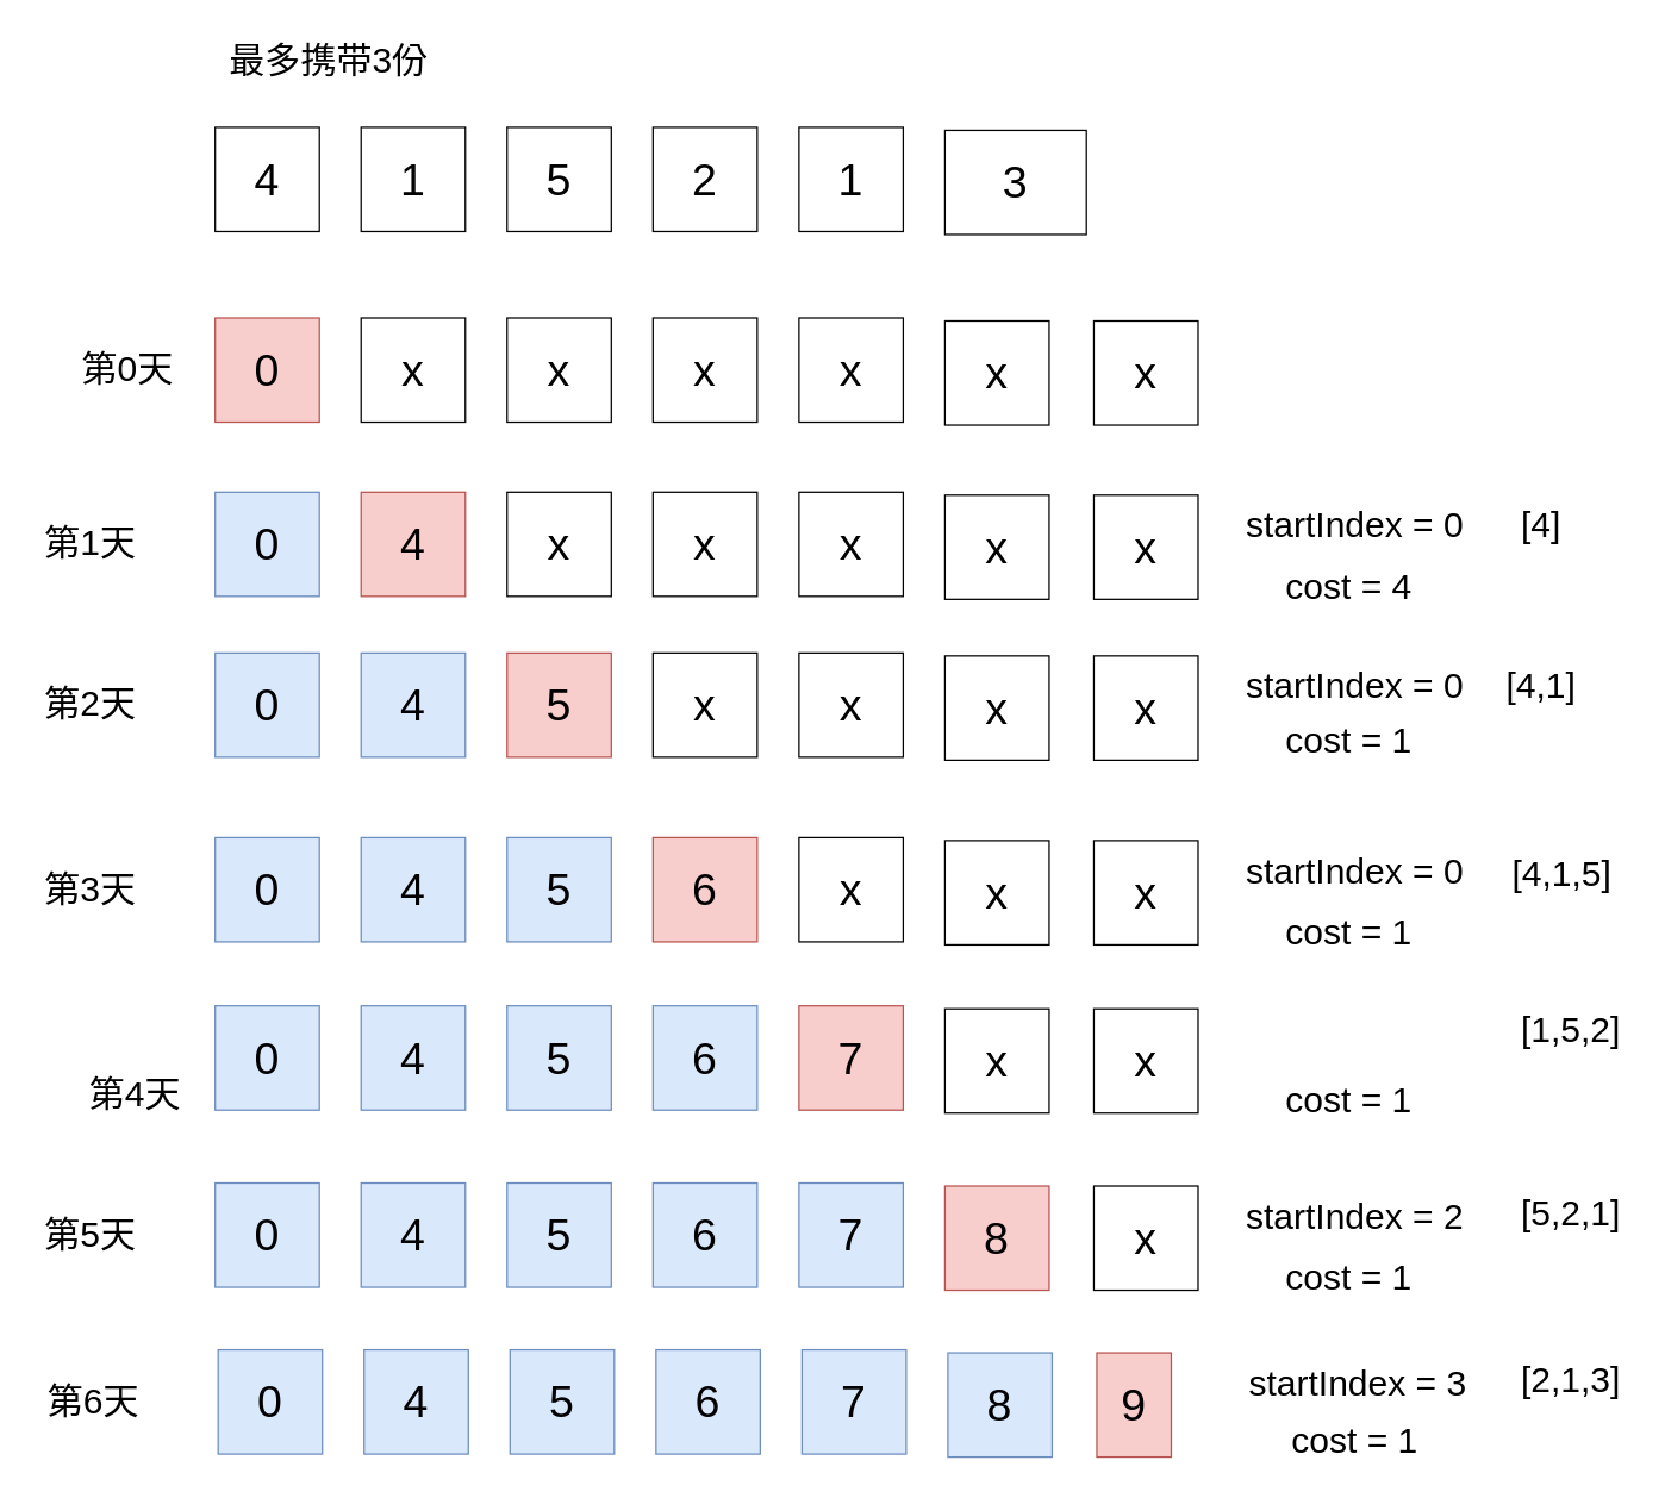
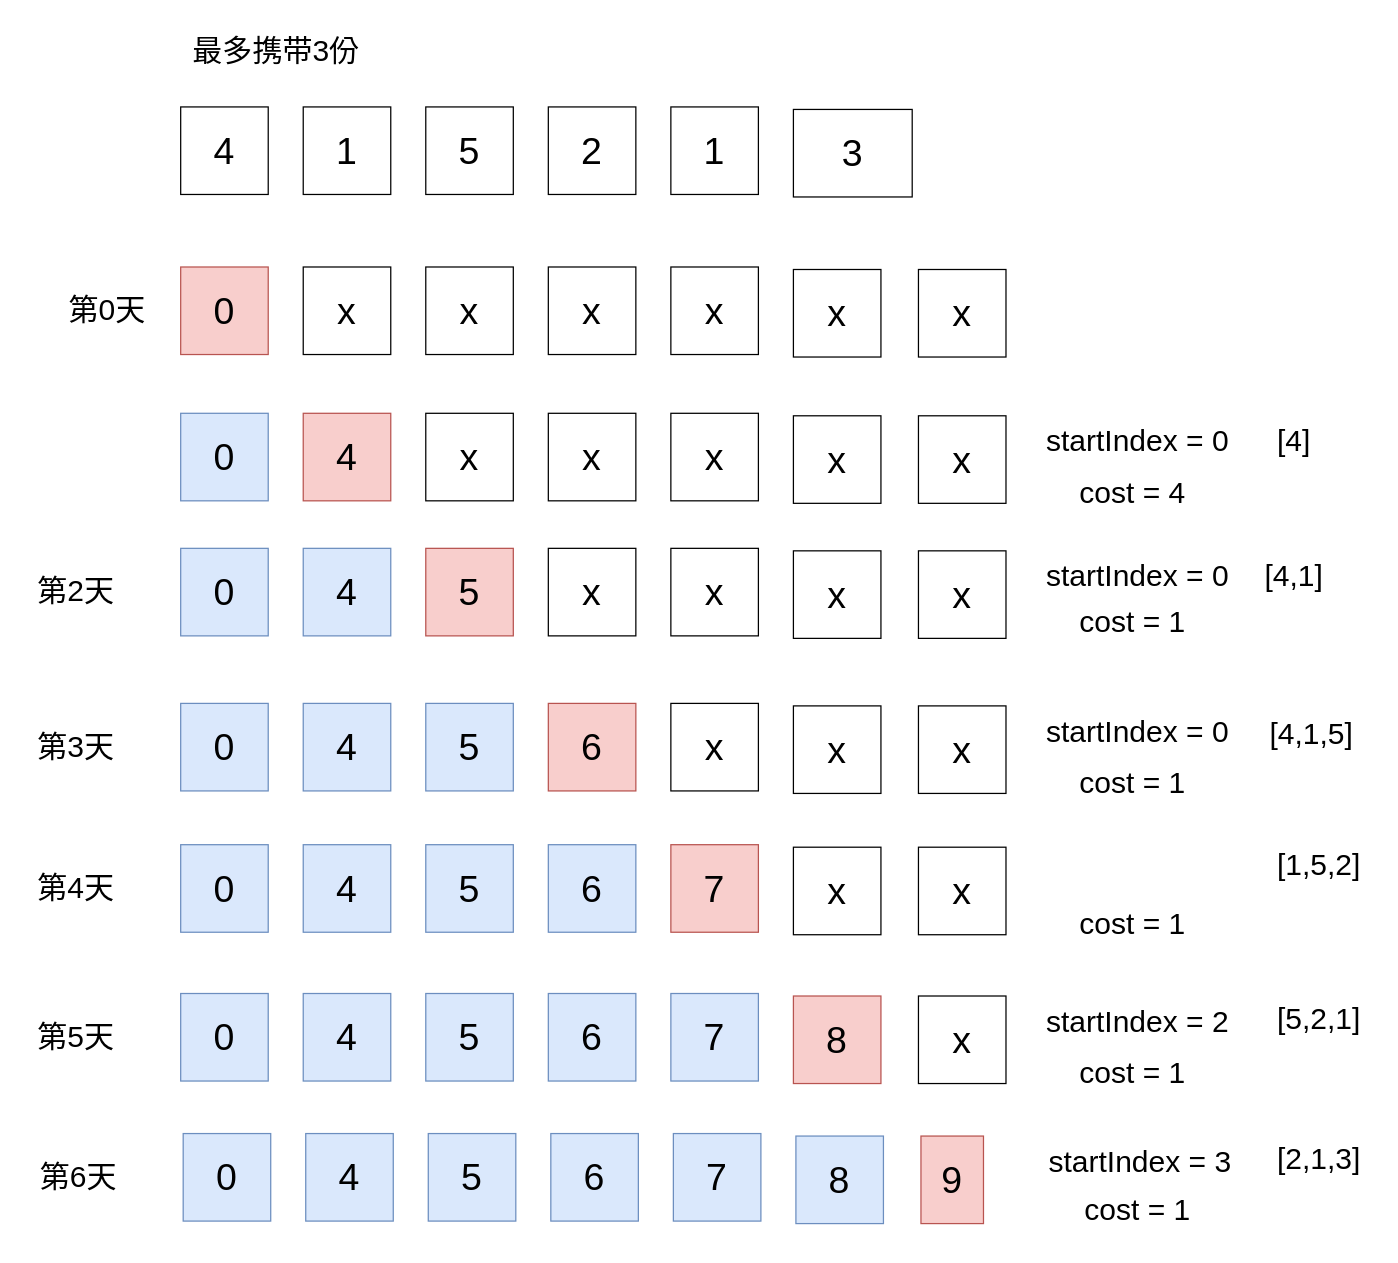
  <mxCell id="0" />
  <mxCell id="1" parent="0" />
  <mxCell id="2" value="4" style="rounded=0;whiteSpace=wrap;html=1;fontSize=30;" vertex="1" parent="1"><mxGeometry x="144" y="85" width="70" height="70" as="geometry" /></mxCell>
  <mxCell id="3" value="1" style="rounded=0;whiteSpace=wrap;html=1;fontSize=30;" vertex="1" parent="1"><mxGeometry x="242" y="85" width="70" height="70" as="geometry" /></mxCell>
  <mxCell id="4" value="5" style="rounded=0;whiteSpace=wrap;html=1;fontSize=30;" vertex="1" parent="1"><mxGeometry x="340" y="85" width="70" height="70" as="geometry" /></mxCell>
  <mxCell id="5" value="2" style="rounded=0;whiteSpace=wrap;html=1;fontSize=30;" vertex="1" parent="1"><mxGeometry x="438" y="85" width="70" height="70" as="geometry" /></mxCell>
  <mxCell id="6" value="1" style="rounded=0;whiteSpace=wrap;html=1;fontSize=30;" vertex="1" parent="1"><mxGeometry x="536" y="85" width="70" height="70" as="geometry" /></mxCell>
  <mxCell id="7" value="3" style="rounded=0;whiteSpace=wrap;html=1;fontSize=30;" vertex="1" parent="1"><mxGeometry x="634" y="87" width="95" height="70" as="geometry" /></mxCell>
  <mxCell id="8" value="最多携带3份" style="text;html=1;align=center;verticalAlign=middle;resizable=0;points=[];autosize=1;strokeColor=none;fillColor=none;fontSize=24;" vertex="1" parent="1"><mxGeometry x="144" y="20" width="151" height="41" as="geometry" /></mxCell>
  <mxCell id="9" value="0" style="rounded=0;whiteSpace=wrap;html=1;fontSize=30;fillColor=#f8cecc;strokeColor=#b85450;" vertex="1" parent="1"><mxGeometry x="144" y="213" width="70" height="70" as="geometry" /></mxCell>
  <mxCell id="10" value="x" style="rounded=0;whiteSpace=wrap;html=1;fontSize=30;" vertex="1" parent="1"><mxGeometry x="242" y="213" width="70" height="70" as="geometry" /></mxCell>
  <mxCell id="11" value="x" style="rounded=0;whiteSpace=wrap;html=1;fontSize=30;" vertex="1" parent="1"><mxGeometry x="340" y="213" width="70" height="70" as="geometry" /></mxCell>
  <mxCell id="12" value="x" style="rounded=0;whiteSpace=wrap;html=1;fontSize=30;" vertex="1" parent="1"><mxGeometry x="438" y="213" width="70" height="70" as="geometry" /></mxCell>
  <mxCell id="13" value="x" style="rounded=0;whiteSpace=wrap;html=1;fontSize=30;" vertex="1" parent="1"><mxGeometry x="536" y="213" width="70" height="70" as="geometry" /></mxCell>
  <mxCell id="14" value="x" style="rounded=0;whiteSpace=wrap;html=1;fontSize=30;" vertex="1" parent="1"><mxGeometry x="634" y="215" width="70" height="70" as="geometry" /></mxCell>
  <mxCell id="15" value="0" style="rounded=0;whiteSpace=wrap;html=1;fontSize=30;fillColor=#dae8fc;strokeColor=#6c8ebf;" vertex="1" parent="1"><mxGeometry x="144" y="330" width="70" height="70" as="geometry" /></mxCell>
  <mxCell id="16" value="4" style="rounded=0;whiteSpace=wrap;html=1;fontSize=30;fillColor=#f8cecc;strokeColor=#b85450;" vertex="1" parent="1"><mxGeometry x="242" y="330" width="70" height="70" as="geometry" /></mxCell>
  <mxCell id="17" value="x" style="rounded=0;whiteSpace=wrap;html=1;fontSize=30;" vertex="1" parent="1"><mxGeometry x="340" y="330" width="70" height="70" as="geometry" /></mxCell>
  <mxCell id="18" value="x" style="rounded=0;whiteSpace=wrap;html=1;fontSize=30;" vertex="1" parent="1"><mxGeometry x="438" y="330" width="70" height="70" as="geometry" /></mxCell>
  <mxCell id="19" value="x" style="rounded=0;whiteSpace=wrap;html=1;fontSize=30;" vertex="1" parent="1"><mxGeometry x="536" y="330" width="70" height="70" as="geometry" /></mxCell>
  <mxCell id="20" value="x" style="rounded=0;whiteSpace=wrap;html=1;fontSize=30;" vertex="1" parent="1"><mxGeometry x="634" y="332" width="70" height="70" as="geometry" /></mxCell>
  <mxCell id="21" value="startIndex = 0" style="text;html=1;align=center;verticalAlign=middle;resizable=0;points=[];autosize=1;strokeColor=none;fillColor=none;fontSize=24;" vertex="1" parent="1"><mxGeometry x="827" y="332" width="164" height="41" as="geometry" /></mxCell>
  <mxCell id="22" value="cost = 4" style="text;html=1;align=center;verticalAlign=middle;resizable=0;points=[];autosize=1;strokeColor=none;fillColor=none;fontSize=24;" vertex="1" parent="1"><mxGeometry x="853" y="373" width="103" height="41" as="geometry" /></mxCell>
  <mxCell id="23" value="第0天" style="text;html=1;align=center;verticalAlign=middle;resizable=0;points=[];autosize=1;strokeColor=none;fillColor=none;fontSize=24;" vertex="1" parent="1"><mxGeometry x="45" y="227.5" width="79" height="41" as="geometry" /></mxCell>
- <mxCell id="24" value="第1天" style="text;html=1;align=center;verticalAlign=middle;resizable=0;points=[];autosize=1;strokeColor=none;fillColor=none;fontSize=24;" vertex="1" parent="1"><mxGeometry x="20" y="344.5" width="79" height="41" as="geometry" /></mxCell>
  <mxCell id="25" value="[4]" style="text;html=1;align=center;verticalAlign=middle;resizable=0;points=[];autosize=1;strokeColor=none;fillColor=none;fontSize=24;" vertex="1" parent="1"><mxGeometry x="1011" y="332" width="45" height="41" as="geometry" /></mxCell>
  <mxCell id="26" value="0" style="rounded=0;whiteSpace=wrap;html=1;fontSize=30;fillColor=#dae8fc;strokeColor=#6c8ebf;" vertex="1" parent="1"><mxGeometry x="144" y="438" width="70" height="70" as="geometry" /></mxCell>
  <mxCell id="27" value="4" style="rounded=0;whiteSpace=wrap;html=1;fontSize=30;fillColor=#dae8fc;strokeColor=#6c8ebf;" vertex="1" parent="1"><mxGeometry x="242" y="438" width="70" height="70" as="geometry" /></mxCell>
  <mxCell id="28" value="5" style="rounded=0;whiteSpace=wrap;html=1;fontSize=30;fillColor=#f8cecc;strokeColor=#b85450;" vertex="1" parent="1"><mxGeometry x="340" y="438" width="70" height="70" as="geometry" /></mxCell>
  <mxCell id="29" value="x" style="rounded=0;whiteSpace=wrap;html=1;fontSize=30;" vertex="1" parent="1"><mxGeometry x="438" y="438" width="70" height="70" as="geometry" /></mxCell>
  <mxCell id="30" value="x" style="rounded=0;whiteSpace=wrap;html=1;fontSize=30;" vertex="1" parent="1"><mxGeometry x="536" y="438" width="70" height="70" as="geometry" /></mxCell>
  <mxCell id="31" value="x" style="rounded=0;whiteSpace=wrap;html=1;fontSize=30;" vertex="1" parent="1"><mxGeometry x="634" y="440" width="70" height="70" as="geometry" /></mxCell>
  <mxCell id="32" value="startIndex = 0" style="text;html=1;align=center;verticalAlign=middle;resizable=0;points=[];autosize=1;strokeColor=none;fillColor=none;fontSize=24;" vertex="1" parent="1"><mxGeometry x="827" y="440" width="164" height="41" as="geometry" /></mxCell>
  <mxCell id="33" value="cost = 1" style="text;html=1;align=center;verticalAlign=middle;resizable=0;points=[];autosize=1;strokeColor=none;fillColor=none;fontSize=24;" vertex="1" parent="1"><mxGeometry x="853" y="476" width="103" height="41" as="geometry" /></mxCell>
  <mxCell id="34" value="第2天" style="text;html=1;align=center;verticalAlign=middle;resizable=0;points=[];autosize=1;strokeColor=none;fillColor=none;fontSize=24;" vertex="1" parent="1"><mxGeometry x="20" y="452.5" width="79" height="41" as="geometry" /></mxCell>
  <mxCell id="35" value="[4,1]" style="text;html=1;align=center;verticalAlign=middle;resizable=0;points=[];autosize=1;strokeColor=none;fillColor=none;fontSize=24;" vertex="1" parent="1"><mxGeometry x="1001" y="440" width="65" height="41" as="geometry" /></mxCell>
  <mxCell id="36" value="0" style="rounded=0;whiteSpace=wrap;html=1;fontSize=30;fillColor=#dae8fc;strokeColor=#6c8ebf;" vertex="1" parent="1"><mxGeometry x="144" y="562" width="70" height="70" as="geometry" /></mxCell>
  <mxCell id="37" value="4" style="rounded=0;whiteSpace=wrap;html=1;fontSize=30;fillColor=#dae8fc;strokeColor=#6c8ebf;" vertex="1" parent="1"><mxGeometry x="242" y="562" width="70" height="70" as="geometry" /></mxCell>
  <mxCell id="38" value="5" style="rounded=0;whiteSpace=wrap;html=1;fontSize=30;fillColor=#dae8fc;strokeColor=#6c8ebf;" vertex="1" parent="1"><mxGeometry x="340" y="562" width="70" height="70" as="geometry" /></mxCell>
  <mxCell id="39" value="6" style="rounded=0;whiteSpace=wrap;html=1;fontSize=30;fillColor=#f8cecc;strokeColor=#b85450;" vertex="1" parent="1"><mxGeometry x="438" y="562" width="70" height="70" as="geometry" /></mxCell>
  <mxCell id="40" value="x" style="rounded=0;whiteSpace=wrap;html=1;fontSize=30;" vertex="1" parent="1"><mxGeometry x="536" y="562" width="70" height="70" as="geometry" /></mxCell>
  <mxCell id="41" value="x" style="rounded=0;whiteSpace=wrap;html=1;fontSize=30;" vertex="1" parent="1"><mxGeometry x="634" y="564" width="70" height="70" as="geometry" /></mxCell>
  <mxCell id="42" value="startIndex = 0" style="text;html=1;align=center;verticalAlign=middle;resizable=0;points=[];autosize=1;strokeColor=none;fillColor=none;fontSize=24;" vertex="1" parent="1"><mxGeometry x="827" y="564" width="164" height="41" as="geometry" /></mxCell>
  <mxCell id="43" value="cost = 1" style="text;html=1;align=center;verticalAlign=middle;resizable=0;points=[];autosize=1;strokeColor=none;fillColor=none;fontSize=24;" vertex="1" parent="1"><mxGeometry x="853" y="605" width="103" height="41" as="geometry" /></mxCell>
  <mxCell id="44" value="第3天" style="text;html=1;align=center;verticalAlign=middle;resizable=0;points=[];autosize=1;strokeColor=none;fillColor=none;fontSize=24;" vertex="1" parent="1"><mxGeometry x="20" y="576.5" width="79" height="41" as="geometry" /></mxCell>
  <mxCell id="45" value="[4,1,5]" style="text;html=1;align=center;verticalAlign=middle;resizable=0;points=[];autosize=1;strokeColor=none;fillColor=none;fontSize=24;" vertex="1" parent="1"><mxGeometry x="1005" y="566" width="85" height="41" as="geometry" /></mxCell>
  <mxCell id="46" value="0" style="rounded=0;whiteSpace=wrap;html=1;fontSize=30;fillColor=#dae8fc;strokeColor=#6c8ebf;" vertex="1" parent="1"><mxGeometry x="144" y="675" width="70" height="70" as="geometry" /></mxCell>
  <mxCell id="47" value="4" style="rounded=0;whiteSpace=wrap;html=1;fontSize=30;fillColor=#dae8fc;strokeColor=#6c8ebf;" vertex="1" parent="1"><mxGeometry x="242" y="675" width="70" height="70" as="geometry" /></mxCell>
  <mxCell id="48" value="5" style="rounded=0;whiteSpace=wrap;html=1;fontSize=30;fillColor=#dae8fc;strokeColor=#6c8ebf;" vertex="1" parent="1"><mxGeometry x="340" y="675" width="70" height="70" as="geometry" /></mxCell>
  <mxCell id="49" value="6" style="rounded=0;whiteSpace=wrap;html=1;fontSize=30;fillColor=#dae8fc;strokeColor=#6c8ebf;" vertex="1" parent="1"><mxGeometry x="438" y="675" width="70" height="70" as="geometry" /></mxCell>
  <mxCell id="50" value="7" style="rounded=0;whiteSpace=wrap;html=1;fontSize=30;fillColor=#f8cecc;strokeColor=#b85450;" vertex="1" parent="1"><mxGeometry x="536" y="675" width="70" height="70" as="geometry" /></mxCell>
  <mxCell id="51" value="x" style="rounded=0;whiteSpace=wrap;html=1;fontSize=30;" vertex="1" parent="1"><mxGeometry x="634" y="677" width="70" height="70" as="geometry" /></mxCell>
  <mxCell id="52" value="cost = 1" style="text;html=1;align=center;verticalAlign=middle;resizable=0;points=[];autosize=1;strokeColor=none;fillColor=none;fontSize=24;" vertex="1" parent="1"><mxGeometry x="853" y="718" width="103" height="41" as="geometry" /></mxCell>
- <mxCell id="53" value="第4天" style="text;html=1;align=center;verticalAlign=middle;resizable=0;points=[];autosize=1;strokeColor=none;fillColor=none;fontSize=24;" vertex="1" parent="1"><mxGeometry x="50" y="714.5" width="79" height="41" as="geometry" /></mxCell>
+ <mxCell id="53" value="第4天" style="text;html=1;align=center;verticalAlign=middle;resizable=0;points=[];autosize=1;strokeColor=none;fillColor=none;fontSize=24;" vertex="1" parent="1"><mxGeometry x="20" y="689.5" width="79" height="41" as="geometry" /></mxCell>
  <mxCell id="54" value="[1,5,2]" style="text;html=1;align=center;verticalAlign=middle;resizable=0;points=[];autosize=1;strokeColor=none;fillColor=none;fontSize=24;" vertex="1" parent="1"><mxGeometry x="1011" y="671" width="85" height="41" as="geometry" /></mxCell>
  <mxCell id="55" value="0" style="rounded=0;whiteSpace=wrap;html=1;fontSize=30;fillColor=#dae8fc;strokeColor=#6c8ebf;" vertex="1" parent="1"><mxGeometry x="144" y="794" width="70" height="70" as="geometry" /></mxCell>
  <mxCell id="56" value="4" style="rounded=0;whiteSpace=wrap;html=1;fontSize=30;fillColor=#dae8fc;strokeColor=#6c8ebf;" vertex="1" parent="1"><mxGeometry x="242" y="794" width="70" height="70" as="geometry" /></mxCell>
  <mxCell id="57" value="5" style="rounded=0;whiteSpace=wrap;html=1;fontSize=30;fillColor=#dae8fc;strokeColor=#6c8ebf;" vertex="1" parent="1"><mxGeometry x="340" y="794" width="70" height="70" as="geometry" /></mxCell>
  <mxCell id="58" value="6" style="rounded=0;whiteSpace=wrap;html=1;fontSize=30;fillColor=#dae8fc;strokeColor=#6c8ebf;" vertex="1" parent="1"><mxGeometry x="438" y="794" width="70" height="70" as="geometry" /></mxCell>
  <mxCell id="59" value="7" style="rounded=0;whiteSpace=wrap;html=1;fontSize=30;fillColor=#dae8fc;strokeColor=#6c8ebf;" vertex="1" parent="1"><mxGeometry x="536" y="794" width="70" height="70" as="geometry" /></mxCell>
  <mxCell id="60" value="8" style="rounded=0;whiteSpace=wrap;html=1;fontSize=30;fillColor=#f8cecc;strokeColor=#b85450;" vertex="1" parent="1"><mxGeometry x="634" y="796" width="70" height="70" as="geometry" /></mxCell>
  <mxCell id="61" value="startIndex = 2" style="text;html=1;align=center;verticalAlign=middle;resizable=0;points=[];autosize=1;strokeColor=none;fillColor=none;fontSize=24;" vertex="1" parent="1"><mxGeometry x="827" y="796" width="164" height="41" as="geometry" /></mxCell>
  <mxCell id="62" value="cost = 1" style="text;html=1;align=center;verticalAlign=middle;resizable=0;points=[];autosize=1;strokeColor=none;fillColor=none;fontSize=24;" vertex="1" parent="1"><mxGeometry x="853" y="837" width="103" height="41" as="geometry" /></mxCell>
  <mxCell id="63" value="第5天" style="text;html=1;align=center;verticalAlign=middle;resizable=0;points=[];autosize=1;strokeColor=none;fillColor=none;fontSize=24;" vertex="1" parent="1"><mxGeometry x="20" y="808.5" width="79" height="41" as="geometry" /></mxCell>
  <mxCell id="64" value="[5,2,1]" style="text;html=1;align=center;verticalAlign=middle;resizable=0;points=[];autosize=1;strokeColor=none;fillColor=none;fontSize=24;" vertex="1" parent="1"><mxGeometry x="1011" y="794" width="85" height="41" as="geometry" /></mxCell>
  <mxCell id="65" value="0" style="rounded=0;whiteSpace=wrap;html=1;fontSize=30;fillColor=#dae8fc;strokeColor=#6c8ebf;" vertex="1" parent="1"><mxGeometry x="146" y="906" width="70" height="70" as="geometry" /></mxCell>
  <mxCell id="66" value="4" style="rounded=0;whiteSpace=wrap;html=1;fontSize=30;fillColor=#dae8fc;strokeColor=#6c8ebf;" vertex="1" parent="1"><mxGeometry x="244" y="906" width="70" height="70" as="geometry" /></mxCell>
  <mxCell id="67" value="5" style="rounded=0;whiteSpace=wrap;html=1;fontSize=30;fillColor=#dae8fc;strokeColor=#6c8ebf;" vertex="1" parent="1"><mxGeometry x="342" y="906" width="70" height="70" as="geometry" /></mxCell>
  <mxCell id="68" value="6" style="rounded=0;whiteSpace=wrap;html=1;fontSize=30;fillColor=#dae8fc;strokeColor=#6c8ebf;" vertex="1" parent="1"><mxGeometry x="440" y="906" width="70" height="70" as="geometry" /></mxCell>
  <mxCell id="69" value="7" style="rounded=0;whiteSpace=wrap;html=1;fontSize=30;fillColor=#dae8fc;strokeColor=#6c8ebf;" vertex="1" parent="1"><mxGeometry x="538" y="906" width="70" height="70" as="geometry" /></mxCell>
  <mxCell id="70" value="8" style="rounded=0;whiteSpace=wrap;html=1;fontSize=30;fillColor=#dae8fc;strokeColor=#6c8ebf;" vertex="1" parent="1"><mxGeometry x="636" y="908" width="70" height="70" as="geometry" /></mxCell>
  <mxCell id="71" value="startIndex = 3" style="text;html=1;align=center;verticalAlign=middle;resizable=0;points=[];autosize=1;strokeColor=none;fillColor=none;fontSize=24;" vertex="1" parent="1"><mxGeometry x="829" y="908" width="164" height="41" as="geometry" /></mxCell>
  <mxCell id="72" value="cost = 1" style="text;html=1;align=center;verticalAlign=middle;resizable=0;points=[];autosize=1;strokeColor=none;fillColor=none;fontSize=24;" vertex="1" parent="1"><mxGeometry x="857.5" y="947" width="103" height="41" as="geometry" /></mxCell>
  <mxCell id="73" value="第6天" style="text;html=1;align=center;verticalAlign=middle;resizable=0;points=[];autosize=1;strokeColor=none;fillColor=none;fontSize=24;" vertex="1" parent="1"><mxGeometry x="22" y="920.5" width="79" height="41" as="geometry" /></mxCell>
  <mxCell id="74" value="[2,1,3]" style="text;html=1;align=center;verticalAlign=middle;resizable=0;points=[];autosize=1;strokeColor=none;fillColor=none;fontSize=24;" vertex="1" parent="1"><mxGeometry x="1011" y="906" width="85" height="41" as="geometry" /></mxCell>
  <mxCell id="75" value="x" style="rounded=0;whiteSpace=wrap;html=1;fontSize=30;" vertex="1" parent="1"><mxGeometry x="734" y="215" width="70" height="70" as="geometry" /></mxCell>
  <mxCell id="76" value="x" style="rounded=0;whiteSpace=wrap;html=1;fontSize=30;" vertex="1" parent="1"><mxGeometry x="734" y="332" width="70" height="70" as="geometry" /></mxCell>
  <mxCell id="77" value="x" style="rounded=0;whiteSpace=wrap;html=1;fontSize=30;" vertex="1" parent="1"><mxGeometry x="734" y="440" width="70" height="70" as="geometry" /></mxCell>
  <mxCell id="78" value="x" style="rounded=0;whiteSpace=wrap;html=1;fontSize=30;" vertex="1" parent="1"><mxGeometry x="734" y="564" width="70" height="70" as="geometry" /></mxCell>
  <mxCell id="79" value="x" style="rounded=0;whiteSpace=wrap;html=1;fontSize=30;" vertex="1" parent="1"><mxGeometry x="734" y="677" width="70" height="70" as="geometry" /></mxCell>
  <mxCell id="80" value="x" style="rounded=0;whiteSpace=wrap;html=1;fontSize=30;" vertex="1" parent="1"><mxGeometry x="734" y="796" width="70" height="70" as="geometry" /></mxCell>
  <mxCell id="81" value="9" style="rounded=0;whiteSpace=wrap;html=1;fontSize=30;fillColor=#f8cecc;strokeColor=#b85450;" vertex="1" parent="1"><mxGeometry x="736" y="908" width="50" height="70" as="geometry" /></mxCell>
